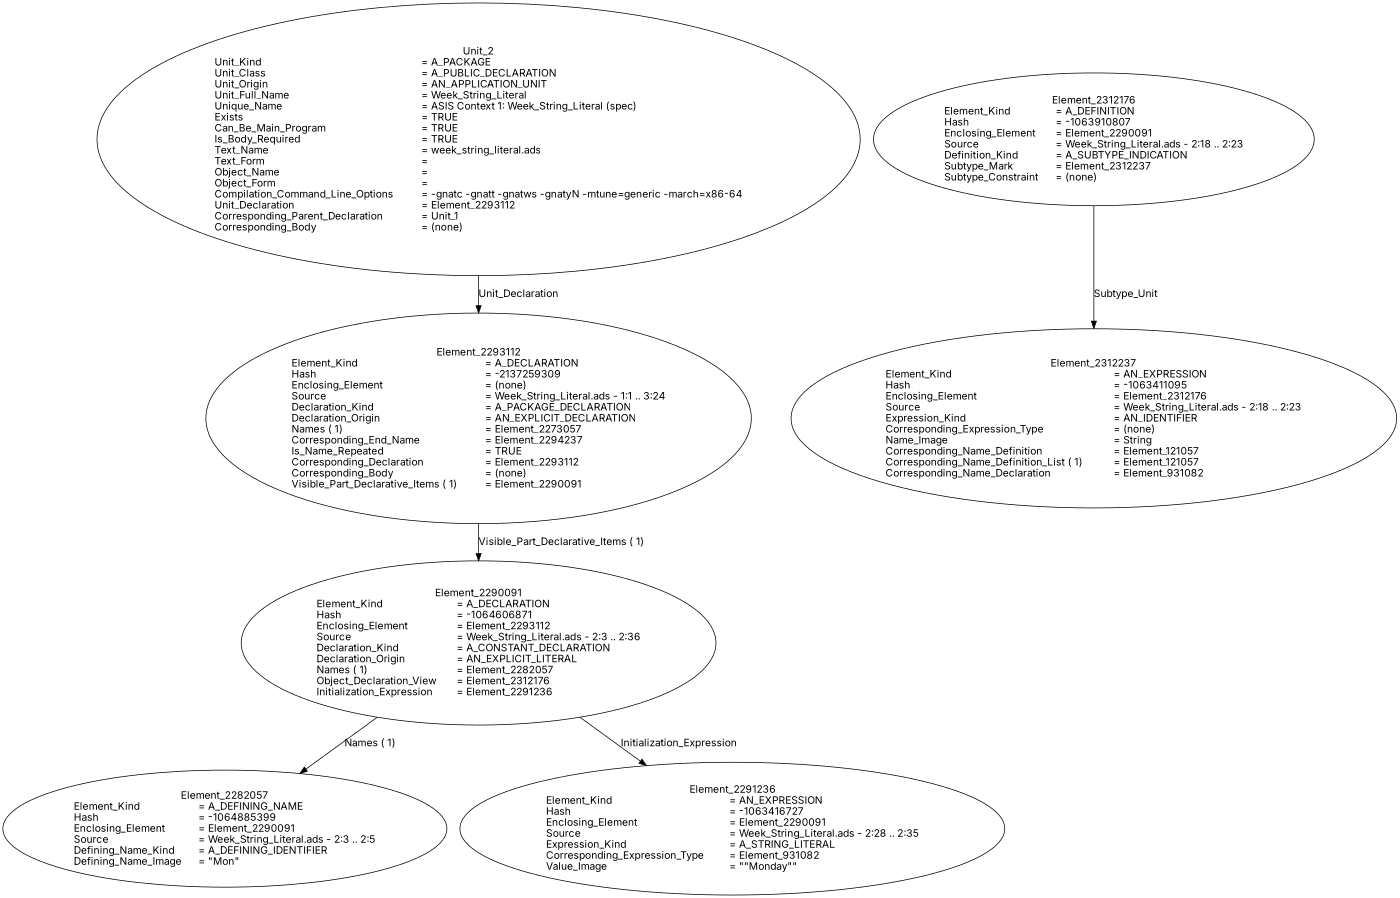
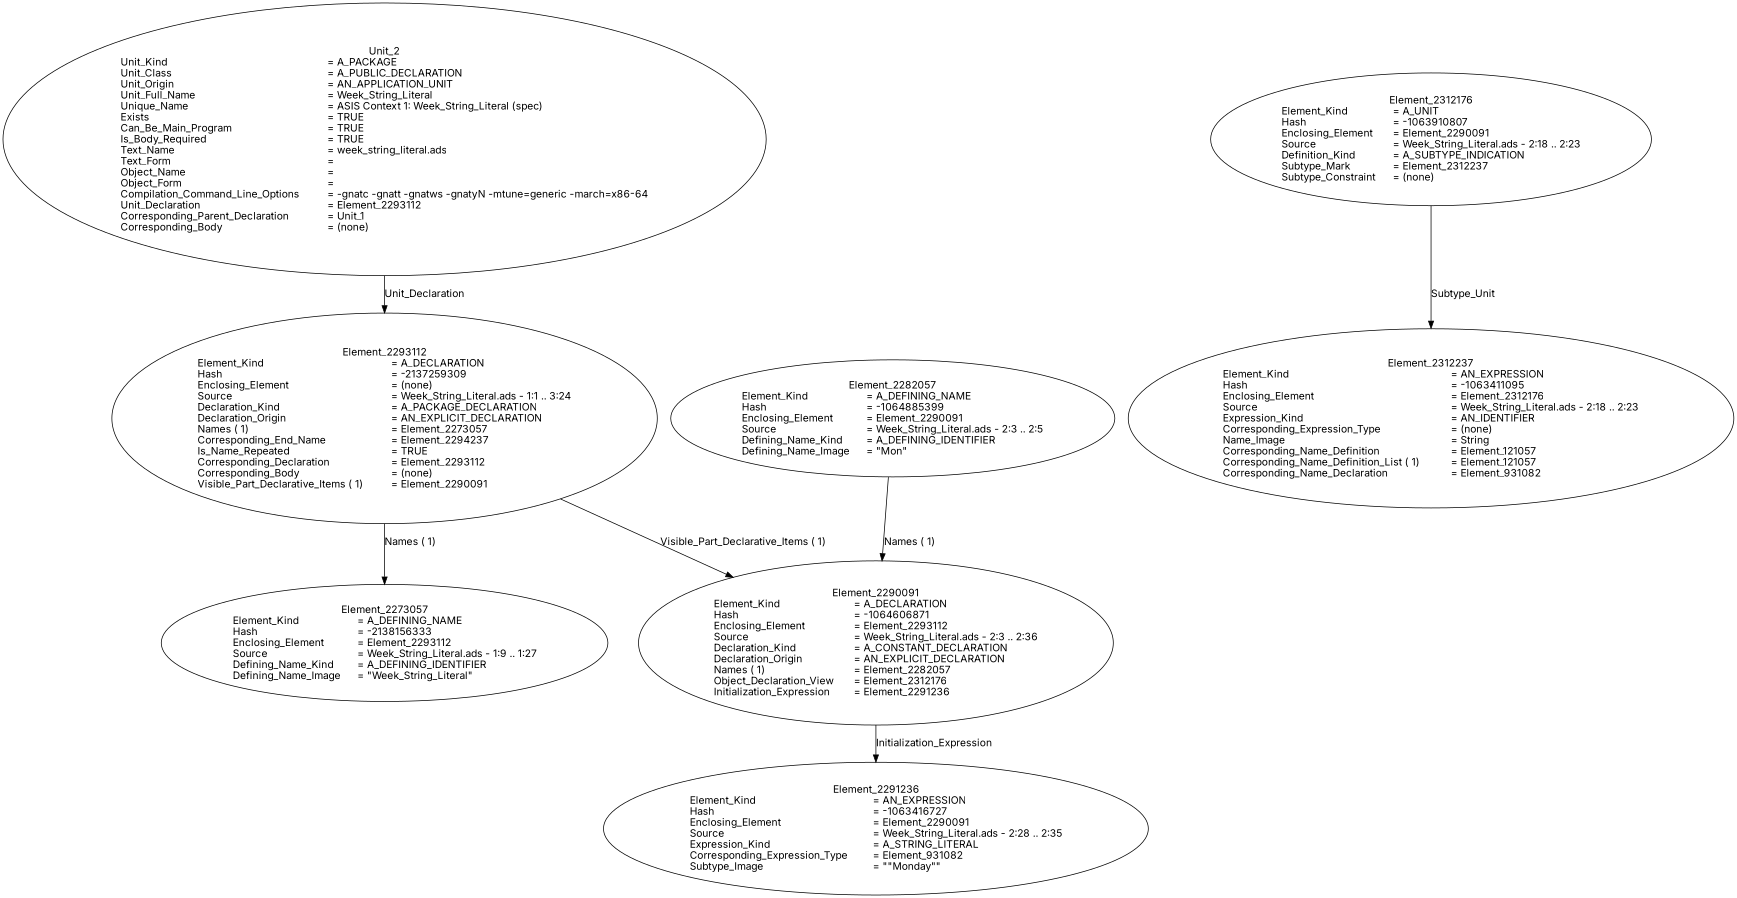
  digraph {
    fontname=Inter
    node [fontname=Inter]
    edge [fontname=Inter]
    n1 [label=<<TABLE BORDER="0" CELLBORDER="0" CELLSPACING="0" CELLPADDING="0">            <TR><TD COLSPAN="3">Unit_2</TD></TR>           <TR><TD ALIGN="LEFT">Unit_Kind   </TD><TD> = </TD><TD ALIGN="LEFT">A_PACKAGE</TD></TR>           <TR><TD ALIGN="LEFT">Unit_Class   </TD><TD> = </TD><TD ALIGN="LEFT">A_PUBLIC_DECLARATION</TD></TR>           <TR><TD ALIGN="LEFT">Unit_Origin   </TD><TD> = </TD><TD ALIGN="LEFT">AN_APPLICATION_UNIT</TD></TR>           <TR><TD ALIGN="LEFT">Unit_Full_Name    </TD><TD> = </TD><TD ALIGN="LEFT">Week_String_Literal</TD></TR>           <TR><TD ALIGN="LEFT">Unique_Name   </TD><TD> = </TD><TD ALIGN="LEFT">ASIS Context 1: Week_String_Literal (spec)</TD></TR>           <TR><TD ALIGN="LEFT">Exists  </TD><TD> = </TD><TD ALIGN="LEFT">TRUE</TD></TR>           <TR><TD ALIGN="LEFT">Can_Be_Main_Program     </TD><TD> = </TD><TD ALIGN="LEFT">TRUE</TD></TR>           <TR><TD ALIGN="LEFT">Is_Body_Required     </TD><TD> = </TD><TD ALIGN="LEFT">TRUE</TD></TR>           <TR><TD ALIGN="LEFT">Text_Name   </TD><TD> = </TD><TD ALIGN="LEFT">week_string_literal.ads</TD></TR>           <TR><TD ALIGN="LEFT">Text_Form   </TD><TD> = </TD><TD ALIGN="LEFT"></TD></TR>           <TR><TD ALIGN="LEFT">Object_Name   </TD><TD> = </TD><TD ALIGN="LEFT"></TD></TR>           <TR><TD ALIGN="LEFT">Object_Form   </TD><TD> = </TD><TD ALIGN="LEFT"></TD></TR>           <TR><TD ALIGN="LEFT">Compilation_Command_Line_Options         </TD><TD> = </TD><TD ALIGN="LEFT">-gnatc -gnatt -gnatws -gnatyN -mtune=generic -march=x86-64</TD></TR>           <TR><TD ALIGN="LEFT">Unit_Declaration     </TD><TD> = </TD><TD ALIGN="LEFT">Element_2293112</TD></TR>           <TR><TD ALIGN="LEFT">Corresponding_Parent_Declaration         </TD><TD> = </TD><TD ALIGN="LEFT">Unit_1</TD></TR>           <TR><TD ALIGN="LEFT">Corresponding_Body     </TD><TD> = </TD><TD ALIGN="LEFT">(none)</TD></TR>           </TABLE>>]
    n2 [label=<<TABLE BORDER="0" CELLBORDER="0" CELLSPACING="0" CELLPADDING="0">            <TR><TD COLSPAN="3">Element_2293112</TD></TR>           <TR><TD ALIGN="LEFT">Element_Kind    </TD><TD> = </TD><TD ALIGN="LEFT">A_DECLARATION</TD></TR>           <TR><TD ALIGN="LEFT">Hash  </TD><TD> = </TD><TD ALIGN="LEFT">-2137259309</TD></TR>           <TR><TD ALIGN="LEFT">Enclosing_Element     </TD><TD> = </TD><TD ALIGN="LEFT">(none)</TD></TR>           <TR><TD ALIGN="LEFT">Source  </TD><TD> = </TD><TD ALIGN="LEFT">Week_String_Literal.ads - 1:1 .. 3:24</TD></TR>           <TR><TD ALIGN="LEFT">Declaration_Kind     </TD><TD> = </TD><TD ALIGN="LEFT">A_PACKAGE_DECLARATION</TD></TR>           <TR><TD ALIGN="LEFT">Declaration_Origin     </TD><TD> = </TD><TD ALIGN="LEFT">AN_EXPLICIT_DECLARATION</TD></TR>           <TR><TD ALIGN="LEFT">Names ( 1)   </TD><TD> = </TD><TD ALIGN="LEFT">Element_2273057</TD></TR>           <TR><TD ALIGN="LEFT">Corresponding_End_Name      </TD><TD> = </TD><TD ALIGN="LEFT">Element_2294237</TD></TR>           <TR><TD ALIGN="LEFT">Is_Name_Repeated     </TD><TD> = </TD><TD ALIGN="LEFT">TRUE</TD></TR>           <TR><TD ALIGN="LEFT">Corresponding_Declaration       </TD><TD> = </TD><TD ALIGN="LEFT">Element_2293112</TD></TR>           <TR><TD ALIGN="LEFT">Corresponding_Body     </TD><TD> = </TD><TD ALIGN="LEFT">(none)</TD></TR>           <TR><TD ALIGN="LEFT">Visible_Part_Declarative_Items ( 1)         </TD><TD> = </TD><TD ALIGN="LEFT">Element_2290091</TD></TR>           </TABLE>>]
-   n4 [label=<<TABLE BORDER="0" CELLBORDER="0" CELLSPACING="0" CELLPADDING="0">            <TR><TD COLSPAN="3">Element_2290091</TD></TR>           <TR><TD ALIGN="LEFT">Element_Kind    </TD><TD> = </TD><TD ALIGN="LEFT">A_DECLARATION</TD></TR>           <TR><TD ALIGN="LEFT">Hash  </TD><TD> = </TD><TD ALIGN="LEFT">-1064606871</TD></TR>           <TR><TD ALIGN="LEFT">Enclosing_Element     </TD><TD> = </TD><TD ALIGN="LEFT">Element_2293112</TD></TR>           <TR><TD ALIGN="LEFT">Source  </TD><TD> = </TD><TD ALIGN="LEFT">Week_String_Literal.ads - 2:3 .. 2:36</TD></TR>           <TR><TD ALIGN="LEFT">Declaration_Kind     </TD><TD> = </TD><TD ALIGN="LEFT">A_CONSTANT_DECLARATION</TD></TR>           <TR><TD ALIGN="LEFT">Declaration_Origin     </TD><TD> = </TD><TD ALIGN="LEFT">AN_EXPLICIT_LITERAL</TD></TR>           <TR><TD ALIGN="LEFT">Names ( 1)   </TD><TD> = </TD><TD ALIGN="LEFT">Element_2282057</TD></TR>           <TR><TD ALIGN="LEFT">Object_Declaration_View      </TD><TD> = </TD><TD ALIGN="LEFT">Element_2312176</TD></TR>           <TR><TD ALIGN="LEFT">Initialization_Expression       </TD><TD> = </TD><TD ALIGN="LEFT">Element_2291236</TD></TR>           </TABLE>>]
+   n3 [label=<<TABLE BORDER="0" CELLBORDER="0" CELLSPACING="0" CELLPADDING="0">            <TR><TD COLSPAN="3">Element_2273057</TD></TR>           <TR><TD ALIGN="LEFT">Element_Kind    </TD><TD> = </TD><TD ALIGN="LEFT">A_DEFINING_NAME</TD></TR>           <TR><TD ALIGN="LEFT">Hash  </TD><TD> = </TD><TD ALIGN="LEFT">-2138156333</TD></TR>           <TR><TD ALIGN="LEFT">Enclosing_Element     </TD><TD> = </TD><TD ALIGN="LEFT">Element_2293112</TD></TR>           <TR><TD ALIGN="LEFT">Source  </TD><TD> = </TD><TD ALIGN="LEFT">Week_String_Literal.ads - 1:9 .. 1:27</TD></TR>           <TR><TD ALIGN="LEFT">Defining_Name_Kind     </TD><TD> = </TD><TD ALIGN="LEFT">A_DEFINING_IDENTIFIER</TD></TR>           <TR><TD ALIGN="LEFT">Defining_Name_Image     </TD><TD> = </TD><TD ALIGN="LEFT">"Week_String_Literal"</TD></TR>           </TABLE>>]
+   n4 [label=<<TABLE BORDER="0" CELLBORDER="0" CELLSPACING="0" CELLPADDING="0">            <TR><TD COLSPAN="3">Element_2290091</TD></TR>           <TR><TD ALIGN="LEFT">Element_Kind    </TD><TD> = </TD><TD ALIGN="LEFT">A_DECLARATION</TD></TR>           <TR><TD ALIGN="LEFT">Hash  </TD><TD> = </TD><TD ALIGN="LEFT">-1064606871</TD></TR>           <TR><TD ALIGN="LEFT">Enclosing_Element     </TD><TD> = </TD><TD ALIGN="LEFT">Element_2293112</TD></TR>           <TR><TD ALIGN="LEFT">Source  </TD><TD> = </TD><TD ALIGN="LEFT">Week_String_Literal.ads - 2:3 .. 2:36</TD></TR>           <TR><TD ALIGN="LEFT">Declaration_Kind     </TD><TD> = </TD><TD ALIGN="LEFT">A_CONSTANT_DECLARATION</TD></TR>           <TR><TD ALIGN="LEFT">Declaration_Origin     </TD><TD> = </TD><TD ALIGN="LEFT">AN_EXPLICIT_DECLARATION</TD></TR>           <TR><TD ALIGN="LEFT">Names ( 1)   </TD><TD> = </TD><TD ALIGN="LEFT">Element_2282057</TD></TR>           <TR><TD ALIGN="LEFT">Object_Declaration_View      </TD><TD> = </TD><TD ALIGN="LEFT">Element_2312176</TD></TR>           <TR><TD ALIGN="LEFT">Initialization_Expression       </TD><TD> = </TD><TD ALIGN="LEFT">Element_2291236</TD></TR>           </TABLE>>]
    n5 [label=<<TABLE BORDER="0" CELLBORDER="0" CELLSPACING="0" CELLPADDING="0">            <TR><TD COLSPAN="3">Element_2282057</TD></TR>           <TR><TD ALIGN="LEFT">Element_Kind    </TD><TD> = </TD><TD ALIGN="LEFT">A_DEFINING_NAME</TD></TR>           <TR><TD ALIGN="LEFT">Hash  </TD><TD> = </TD><TD ALIGN="LEFT">-1064885399</TD></TR>           <TR><TD ALIGN="LEFT">Enclosing_Element     </TD><TD> = </TD><TD ALIGN="LEFT">Element_2290091</TD></TR>           <TR><TD ALIGN="LEFT">Source  </TD><TD> = </TD><TD ALIGN="LEFT">Week_String_Literal.ads - 2:3 .. 2:5</TD></TR>           <TR><TD ALIGN="LEFT">Defining_Name_Kind     </TD><TD> = </TD><TD ALIGN="LEFT">A_DEFINING_IDENTIFIER</TD></TR>           <TR><TD ALIGN="LEFT">Defining_Name_Image     </TD><TD> = </TD><TD ALIGN="LEFT">"Mon"</TD></TR>           </TABLE>>]
-   n6 [label=<<TABLE BORDER="0" CELLBORDER="0" CELLSPACING="0" CELLPADDING="0">            <TR><TD COLSPAN="3">Element_2291236</TD></TR>           <TR><TD ALIGN="LEFT">Element_Kind    </TD><TD> = </TD><TD ALIGN="LEFT">AN_EXPRESSION</TD></TR>           <TR><TD ALIGN="LEFT">Hash  </TD><TD> = </TD><TD ALIGN="LEFT">-1063416727</TD></TR>           <TR><TD ALIGN="LEFT">Enclosing_Element     </TD><TD> = </TD><TD ALIGN="LEFT">Element_2290091</TD></TR>           <TR><TD ALIGN="LEFT">Source  </TD><TD> = </TD><TD ALIGN="LEFT">Week_String_Literal.ads - 2:28 .. 2:35</TD></TR>           <TR><TD ALIGN="LEFT">Expression_Kind    </TD><TD> = </TD><TD ALIGN="LEFT">A_STRING_LITERAL</TD></TR>           <TR><TD ALIGN="LEFT">Corresponding_Expression_Type        </TD><TD> = </TD><TD ALIGN="LEFT">Element_931082</TD></TR>           <TR><TD ALIGN="LEFT">Value_Image   </TD><TD> = </TD><TD ALIGN="LEFT">""Monday""</TD></TR>           </TABLE>>]
-   n7 [label=<<TABLE BORDER="0" CELLBORDER="0" CELLSPACING="0" CELLPADDING="0">            <TR><TD COLSPAN="3">Element_2312176</TD></TR>           <TR><TD ALIGN="LEFT">Element_Kind    </TD><TD> = </TD><TD ALIGN="LEFT">A_DEFINITION</TD></TR>           <TR><TD ALIGN="LEFT">Hash  </TD><TD> = </TD><TD ALIGN="LEFT">-1063910807</TD></TR>           <TR><TD ALIGN="LEFT">Enclosing_Element     </TD><TD> = </TD><TD ALIGN="LEFT">Element_2290091</TD></TR>           <TR><TD ALIGN="LEFT">Source  </TD><TD> = </TD><TD ALIGN="LEFT">Week_String_Literal.ads - 2:18 .. 2:23</TD></TR>           <TR><TD ALIGN="LEFT">Definition_Kind    </TD><TD> = </TD><TD ALIGN="LEFT">A_SUBTYPE_INDICATION</TD></TR>           <TR><TD ALIGN="LEFT">Subtype_Mark    </TD><TD> = </TD><TD ALIGN="LEFT">Element_2312237</TD></TR>           <TR><TD ALIGN="LEFT">Subtype_Constraint     </TD><TD> = </TD><TD ALIGN="LEFT">(none)</TD></TR>           </TABLE>>]
+   n6 [label=<<TABLE BORDER="0" CELLBORDER="0" CELLSPACING="0" CELLPADDING="0">            <TR><TD COLSPAN="3">Element_2291236</TD></TR>           <TR><TD ALIGN="LEFT">Element_Kind    </TD><TD> = </TD><TD ALIGN="LEFT">AN_EXPRESSION</TD></TR>           <TR><TD ALIGN="LEFT">Hash  </TD><TD> = </TD><TD ALIGN="LEFT">-1063416727</TD></TR>           <TR><TD ALIGN="LEFT">Enclosing_Element     </TD><TD> = </TD><TD ALIGN="LEFT">Element_2290091</TD></TR>           <TR><TD ALIGN="LEFT">Source  </TD><TD> = </TD><TD ALIGN="LEFT">Week_String_Literal.ads - 2:28 .. 2:35</TD></TR>           <TR><TD ALIGN="LEFT">Expression_Kind    </TD><TD> = </TD><TD ALIGN="LEFT">A_STRING_LITERAL</TD></TR>           <TR><TD ALIGN="LEFT">Corresponding_Expression_Type        </TD><TD> = </TD><TD ALIGN="LEFT">Element_931082</TD></TR>           <TR><TD ALIGN="LEFT">Subtype_Image   </TD><TD> = </TD><TD ALIGN="LEFT">""Monday""</TD></TR>           </TABLE>>]
+   n7 [label=<<TABLE BORDER="0" CELLBORDER="0" CELLSPACING="0" CELLPADDING="0">            <TR><TD COLSPAN="3">Element_2312176</TD></TR>           <TR><TD ALIGN="LEFT">Element_Kind    </TD><TD> = </TD><TD ALIGN="LEFT">A_UNIT</TD></TR>           <TR><TD ALIGN="LEFT">Hash  </TD><TD> = </TD><TD ALIGN="LEFT">-1063910807</TD></TR>           <TR><TD ALIGN="LEFT">Enclosing_Element     </TD><TD> = </TD><TD ALIGN="LEFT">Element_2290091</TD></TR>           <TR><TD ALIGN="LEFT">Source  </TD><TD> = </TD><TD ALIGN="LEFT">Week_String_Literal.ads - 2:18 .. 2:23</TD></TR>           <TR><TD ALIGN="LEFT">Definition_Kind    </TD><TD> = </TD><TD ALIGN="LEFT">A_SUBTYPE_INDICATION</TD></TR>           <TR><TD ALIGN="LEFT">Subtype_Mark    </TD><TD> = </TD><TD ALIGN="LEFT">Element_2312237</TD></TR>           <TR><TD ALIGN="LEFT">Subtype_Constraint     </TD><TD> = </TD><TD ALIGN="LEFT">(none)</TD></TR>           </TABLE>>]
    n8 [label=<<TABLE BORDER="0" CELLBORDER="0" CELLSPACING="0" CELLPADDING="0">            <TR><TD COLSPAN="3">Element_2312237</TD></TR>           <TR><TD ALIGN="LEFT">Element_Kind    </TD><TD> = </TD><TD ALIGN="LEFT">AN_EXPRESSION</TD></TR>           <TR><TD ALIGN="LEFT">Hash  </TD><TD> = </TD><TD ALIGN="LEFT">-1063411095</TD></TR>           <TR><TD ALIGN="LEFT">Enclosing_Element     </TD><TD> = </TD><TD ALIGN="LEFT">Element_2312176</TD></TR>           <TR><TD ALIGN="LEFT">Source  </TD><TD> = </TD><TD ALIGN="LEFT">Week_String_Literal.ads - 2:18 .. 2:23</TD></TR>           <TR><TD ALIGN="LEFT">Expression_Kind    </TD><TD> = </TD><TD ALIGN="LEFT">AN_IDENTIFIER</TD></TR>           <TR><TD ALIGN="LEFT">Corresponding_Expression_Type        </TD><TD> = </TD><TD ALIGN="LEFT">(none)</TD></TR>           <TR><TD ALIGN="LEFT">Name_Image   </TD><TD> = </TD><TD ALIGN="LEFT">String</TD></TR>           <TR><TD ALIGN="LEFT">Corresponding_Name_Definition        </TD><TD> = </TD><TD ALIGN="LEFT">Element_121057</TD></TR>           <TR><TD ALIGN="LEFT">Corresponding_Name_Definition_List ( 1)          </TD><TD> = </TD><TD ALIGN="LEFT">Element_121057</TD></TR>           <TR><TD ALIGN="LEFT">Corresponding_Name_Declaration        </TD><TD> = </TD><TD ALIGN="LEFT">Element_931082</TD></TR>           </TABLE>>]
    n1 -> n2 [label=Unit_Declaration]
+   n2 -> n3 [label="Names ( 1)"]
    n2 -> n4 [label="Visible_Part_Declarative_Items ( 1)"]
-   n4 -> n5 [label="Names ( 1)"]
+   n5 -> n4 [label="Names ( 1)"]
    n4 -> n6 [label=Initialization_Expression]
    n7 -> n8 [label=Subtype_Unit]
  }
